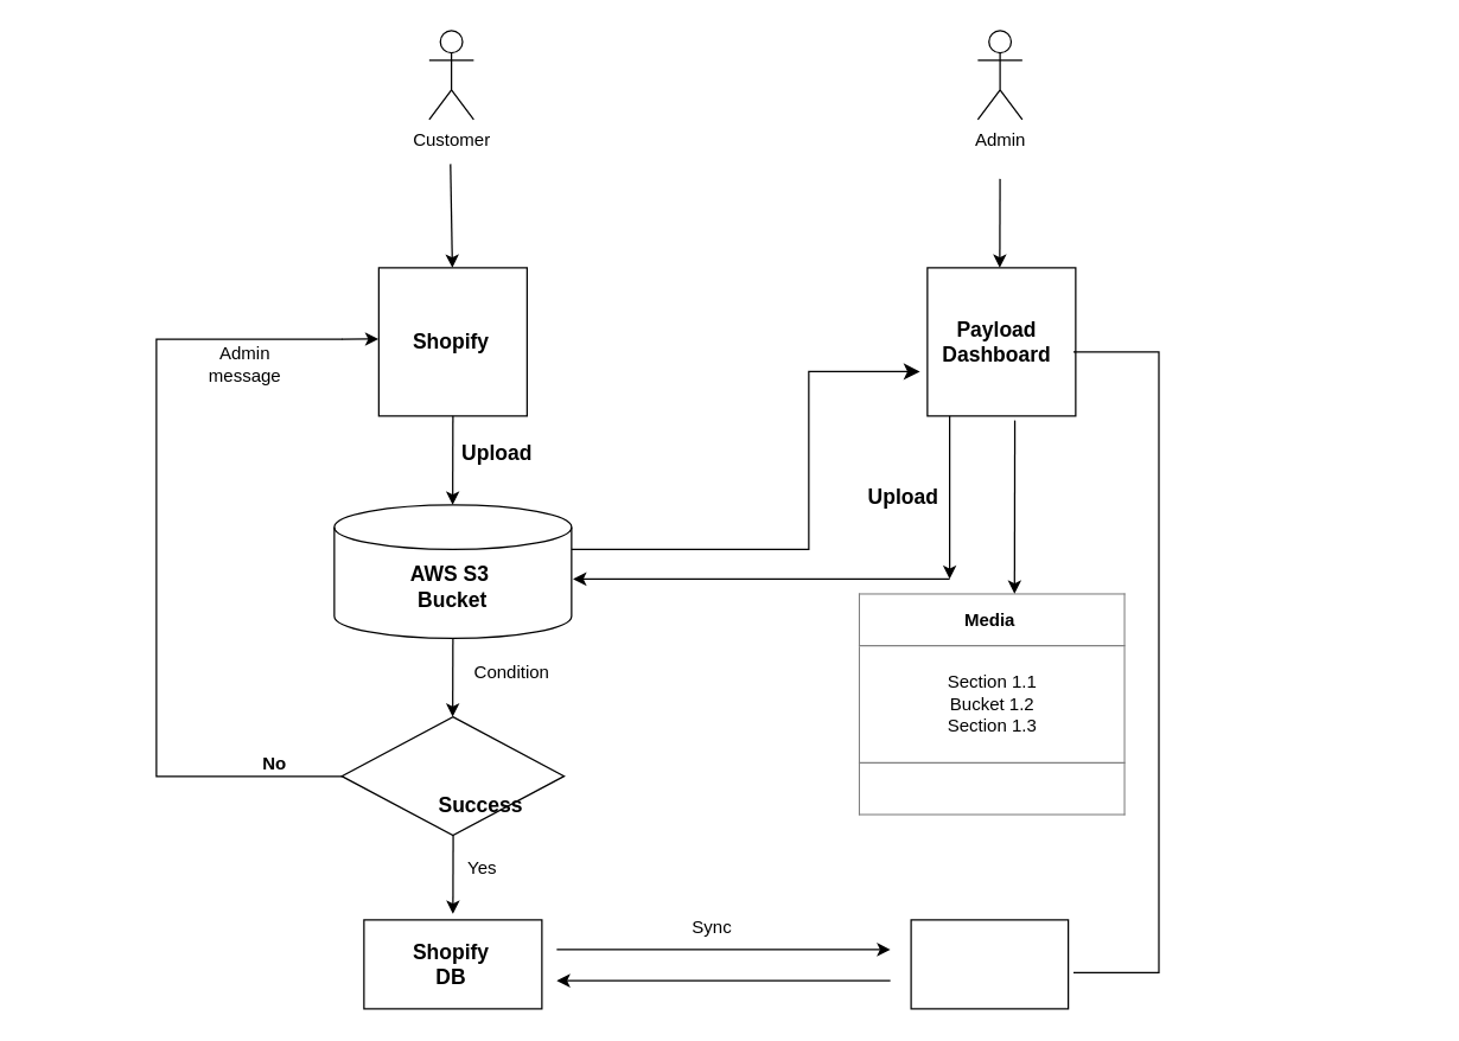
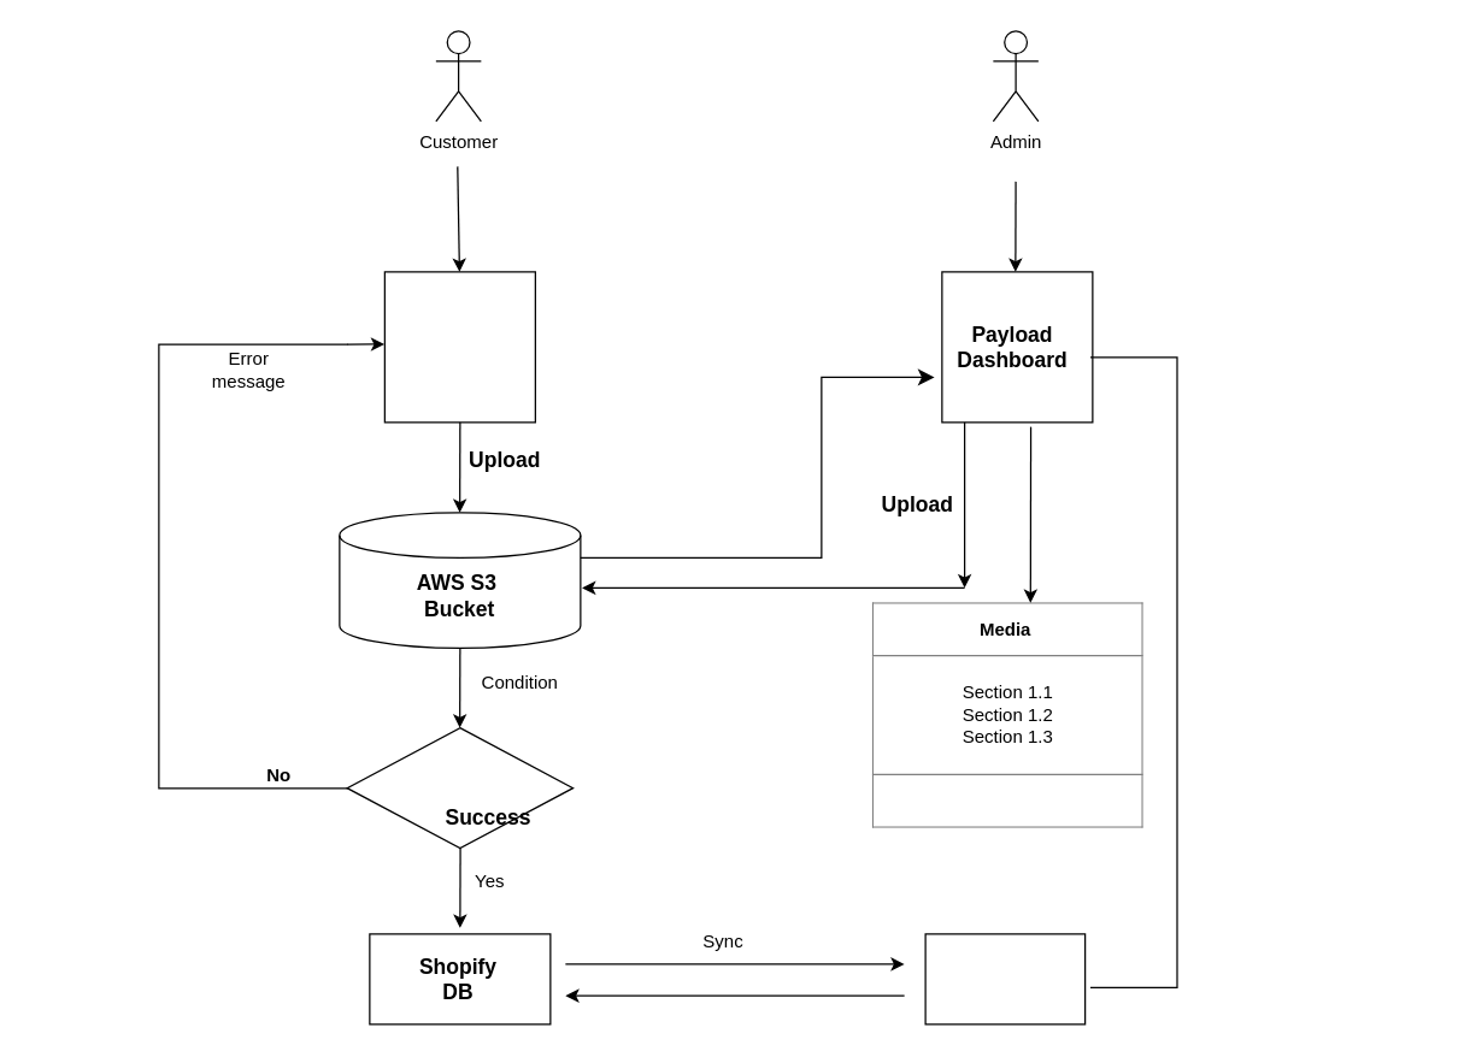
  <mxCell id="0" />
  <mxCell id="1" parent="0" />
  <mxCell id="2" value="Customer&lt;div&gt;&lt;br&gt;&lt;/div&gt;" style="shape=umlActor;verticalLabelPosition=bottom;verticalAlign=top;html=1;outlineConnect=0;" vertex="1" parent="1"><mxGeometry x="288.99" y="20" width="30" height="60" as="geometry" /></mxCell>
  <mxCell id="3" value="" style="whiteSpace=wrap;html=1;aspect=fixed;" vertex="1" parent="1"><mxGeometry x="254.99" y="180" width="100" height="100" as="geometry" /></mxCell>
- <mxCell id="4" value="&lt;font style=&quot;font-size: 14px;&quot;&gt;&lt;b&gt;Shopify&lt;/b&gt;&lt;/font&gt;" style="text;html=1;align=center;verticalAlign=middle;whiteSpace=wrap;rounded=0;" vertex="1" parent="1"><mxGeometry x="273.99" y="215" width="60" height="30" as="geometry" /></mxCell>
  <mxCell id="5" value="" style="shape=cylinder3;whiteSpace=wrap;html=1;boundedLbl=1;backgroundOutline=1;size=15;" vertex="1" parent="1"><mxGeometry x="224.99" y="340" width="160" height="90" as="geometry" /></mxCell>
  <mxCell id="6" value="&lt;span style=&quot;font-size: 14px;&quot;&gt;&lt;b&gt;AWS S3&amp;nbsp;&lt;br&gt;Bucket&lt;/b&gt;&lt;/span&gt;" style="text;html=1;align=center;verticalAlign=middle;whiteSpace=wrap;rounded=0;" vertex="1" parent="1"><mxGeometry x="274.99" y="380" width="60" height="30" as="geometry" /></mxCell>
  <mxCell id="7" value="&lt;font style=&quot;font-size: 14px;&quot;&gt;&lt;b&gt;Upload&lt;/b&gt;&lt;/font&gt;" style="text;html=1;align=center;verticalAlign=middle;whiteSpace=wrap;rounded=0;" vertex="1" parent="1"><mxGeometry x="304.99" y="290" width="60" height="30" as="geometry" /></mxCell>
  <mxCell id="8" value="&lt;font style=&quot;font-size: 12px;&quot;&gt;Condition&lt;/font&gt;" style="text;html=1;align=center;verticalAlign=middle;whiteSpace=wrap;rounded=0;" vertex="1" parent="1"><mxGeometry x="314.99" y="438.13" width="60" height="30" as="geometry" /></mxCell>
  <mxCell id="9" value="" style="rhombus;whiteSpace=wrap;html=1;" vertex="1" parent="1"><mxGeometry x="229.99" y="483" width="150" height="80" as="geometry" /></mxCell>
  <mxCell id="10" value="&lt;font style=&quot;font-size: 14px;&quot;&gt;&lt;b&gt;Success&lt;/b&gt;&lt;/font&gt;" style="text;html=1;align=center;verticalAlign=middle;whiteSpace=wrap;rounded=0;" vertex="1" parent="1"><mxGeometry x="293.99" y="528" width="60" height="30" as="geometry" /></mxCell>
  <mxCell id="11" value="" style="shape=partialRectangle;whiteSpace=wrap;html=1;bottom=1;right=1;left=1;top=0;fillColor=none;routingCenterX=-0.5;rotation=90;" vertex="1" parent="1"><mxGeometry x="20" y="313.13" width="294.99" height="125" as="geometry" /></mxCell>
  <mxCell id="12" value="" style="endArrow=classic;html=1;rounded=0;exitX=0;exitY=0;exitDx=0;exitDy=0;entryX=-0.002;entryY=0.48;entryDx=0;entryDy=0;entryPerimeter=0;" edge="1" parent="1" source="11" target="3"><mxGeometry width="50" height="50" relative="1" as="geometry"><mxPoint x="144.99" y="400" as="sourcePoint" /><mxPoint x="194.99" y="350" as="targetPoint" /></mxGeometry></mxCell>
  <mxCell id="13" value="" style="endArrow=classic;html=1;rounded=0;" edge="1" parent="1"><mxGeometry width="50" height="50" relative="1" as="geometry"><mxPoint x="303.34" y="110" as="sourcePoint" /><mxPoint x="304.63" y="180" as="targetPoint" /></mxGeometry></mxCell>
  <mxCell id="14" value="" style="endArrow=classic;html=1;rounded=0;" edge="1" parent="1"><mxGeometry width="50" height="50" relative="1" as="geometry"><mxPoint x="304.99" y="280" as="sourcePoint" /><mxPoint x="304.81" y="340" as="targetPoint" /></mxGeometry></mxCell>
  <mxCell id="15" value="" style="endArrow=classic;html=1;rounded=0;" edge="1" parent="1"><mxGeometry width="50" height="50" relative="1" as="geometry"><mxPoint x="304.99" y="430" as="sourcePoint" /><mxPoint x="304.82" y="483" as="targetPoint" /></mxGeometry></mxCell>
  <mxCell id="16" value="" style="endArrow=classic;html=1;rounded=0;" edge="1" parent="1"><mxGeometry width="50" height="50" relative="1" as="geometry"><mxPoint x="305.16" y="563" as="sourcePoint" /><mxPoint x="304.99" y="616" as="targetPoint" /></mxGeometry></mxCell>
  <mxCell id="17" value="&lt;font style=&quot;font-size: 12px;&quot;&gt;Yes&lt;/font&gt;" style="text;html=1;align=center;verticalAlign=middle;whiteSpace=wrap;rounded=0;" vertex="1" parent="1"><mxGeometry x="304.99" y="570" width="40" height="30" as="geometry" /></mxCell>
  <mxCell id="18" value="&lt;b&gt;No&lt;/b&gt;" style="text;html=1;align=center;verticalAlign=middle;whiteSpace=wrap;rounded=0;" vertex="1" parent="1"><mxGeometry x="154.99" y="500" width="60" height="30" as="geometry" /></mxCell>
- <mxCell id="19" value="&lt;font style=&quot;font-size: 12px;&quot;&gt;Admin message&lt;/font&gt;" style="text;html=1;align=center;verticalAlign=middle;whiteSpace=wrap;rounded=0;" vertex="1" parent="1"><mxGeometry x="134.99" y="230" width="60" height="30" as="geometry" /></mxCell>
+ <mxCell id="19" value="&lt;font style=&quot;font-size: 12px;&quot;&gt;Error message&lt;/font&gt;" style="text;html=1;align=center;verticalAlign=middle;whiteSpace=wrap;rounded=0;" vertex="1" parent="1"><mxGeometry x="134.99" y="230" width="60" height="30" as="geometry" /></mxCell>
  <mxCell id="20" value="" style="rounded=0;whiteSpace=wrap;html=1;" vertex="1" parent="1"><mxGeometry x="244.99" y="620" width="120" height="60" as="geometry" /></mxCell>
  <mxCell id="21" value="&lt;font style=&quot;font-size: 14px;&quot;&gt;&lt;b&gt;Shopify DB&lt;/b&gt;&lt;/font&gt;" style="text;html=1;align=center;verticalAlign=middle;whiteSpace=wrap;rounded=0;" vertex="1" parent="1"><mxGeometry x="273.99" y="635" width="60" height="30" as="geometry" /></mxCell>
  <mxCell id="22" value="&lt;div&gt;Admin&lt;/div&gt;" style="shape=umlActor;verticalLabelPosition=bottom;verticalAlign=top;html=1;outlineConnect=0;" vertex="1" parent="1"><mxGeometry x="658.99" y="20" width="30" height="60" as="geometry" /></mxCell>
  <mxCell id="23" value="" style="whiteSpace=wrap;html=1;aspect=fixed;" vertex="1" parent="1"><mxGeometry x="624.99" y="180" width="100" height="100" as="geometry" /></mxCell>
  <mxCell id="24" value="&lt;font style=&quot;font-size: 14px;&quot;&gt;&lt;b&gt;Payload&lt;/b&gt;&lt;/font&gt;&lt;div&gt;&lt;font style=&quot;font-size: 14px;&quot;&gt;&lt;b&gt;Dashboard&lt;/b&gt;&lt;/font&gt;&lt;/div&gt;" style="text;html=1;align=center;verticalAlign=middle;whiteSpace=wrap;rounded=0;" vertex="1" parent="1"><mxGeometry x="640" y="215" width="63.99" height="30" as="geometry" /></mxCell>
  <mxCell id="25" value="&lt;font style=&quot;font-size: 14px;&quot;&gt;&lt;b&gt;Upload&lt;/b&gt;&lt;/font&gt;" style="text;html=1;align=center;verticalAlign=middle;whiteSpace=wrap;rounded=0;" vertex="1" parent="1"><mxGeometry x="578.99" y="320" width="60" height="30" as="geometry" /></mxCell>
  <mxCell id="26" value="" style="endArrow=classic;html=1;rounded=0;" edge="1" parent="1"><mxGeometry width="50" height="50" relative="1" as="geometry"><mxPoint x="639.99" y="280" as="sourcePoint" /><mxPoint x="640" y="390" as="targetPoint" /></mxGeometry></mxCell>
  <mxCell id="27" value="" style="endArrow=classic;html=1;rounded=0;" edge="1" parent="1"><mxGeometry width="50" height="50" relative="1" as="geometry"><mxPoint x="673.97" y="120" as="sourcePoint" /><mxPoint x="673.79" y="180" as="targetPoint" /></mxGeometry></mxCell>
  <mxCell id="28" value="" style="endArrow=classic;html=1;rounded=0;" edge="1" parent="1"><mxGeometry width="50" height="50" relative="1" as="geometry"><mxPoint x="640" y="390" as="sourcePoint" /><mxPoint x="386" y="390" as="targetPoint" /></mxGeometry></mxCell>
  <mxCell id="29" value="" style="rounded=0;whiteSpace=wrap;html=1;" vertex="1" parent="1"><mxGeometry x="613.99" y="620" width="106.01" height="60" as="geometry" /></mxCell>
  <mxCell id="30" value="" style="endArrow=classic;html=1;rounded=0;" edge="1" parent="1"><mxGeometry width="50" height="50" relative="1" as="geometry"><mxPoint x="374.99" y="640" as="sourcePoint" /><mxPoint x="600" y="640" as="targetPoint" /></mxGeometry></mxCell>
  <mxCell id="31" value="" style="endArrow=classic;html=1;rounded=0;" edge="1" parent="1"><mxGeometry width="50" height="50" relative="1" as="geometry"><mxPoint x="600" y="661" as="sourcePoint" /><mxPoint x="375" y="661" as="targetPoint" /></mxGeometry></mxCell>
  <mxCell id="32" value="&lt;font style=&quot;font-size: 12px;&quot;&gt;Sync&lt;/font&gt;" style="text;html=1;align=center;verticalAlign=middle;whiteSpace=wrap;rounded=0;" vertex="1" parent="1"><mxGeometry x="450" y="610" width="60" height="30" as="geometry" /></mxCell>
  <mxCell id="33" value="" style="shape=partialRectangle;whiteSpace=wrap;html=1;bottom=1;right=1;left=1;top=0;fillColor=none;routingCenterX=-0.5;rotation=-90;" vertex="1" parent="1"><mxGeometry x="543.14" y="417.74" width="418.81" height="57.12" as="geometry" /></mxCell>
  <mxCell id="34" value="" style="edgeStyle=elbowEdgeStyle;elbow=horizontal;endArrow=classic;html=1;curved=0;rounded=0;endSize=8;startSize=8;" edge="1" parent="1"><mxGeometry width="50" height="50" relative="1" as="geometry"><mxPoint x="384.99" y="370" as="sourcePoint" /><mxPoint x="620" y="250" as="targetPoint" /><Array as="points"><mxPoint x="544.99" y="330" /></Array></mxGeometry></mxCell>
- <mxCell id="35" value="&lt;table border=&quot;1&quot; width=&quot;100%&quot; height=&quot;100%&quot; cellpadding=&quot;4&quot; style=&quot;width:100%;height:100%;border-collapse:collapse;&quot;&gt;&lt;tbody&gt;&lt;tr&gt;&lt;th align=&quot;center&quot;&gt;Media&amp;nbsp;&lt;/th&gt;&lt;/tr&gt;&lt;tr&gt;&lt;td align=&quot;center&quot;&gt;Section 1.1&lt;br&gt;Bucket 1.2&lt;br&gt;Section 1.3&lt;/td&gt;&lt;/tr&gt;&lt;tr&gt;&lt;td align=&quot;center&quot;&gt;&lt;br&gt;&lt;/td&gt;&lt;/tr&gt;&lt;/tbody&gt;&lt;/table&gt;" style="text;html=1;whiteSpace=wrap;strokeColor=none;fillColor=none;overflow=fill;" vertex="1" parent="1"><mxGeometry x="578.99" y="400" width="180" height="150" as="geometry" /></mxCell>
+ <mxCell id="35" value="&lt;table border=&quot;1&quot; width=&quot;100%&quot; height=&quot;100%&quot; cellpadding=&quot;4&quot; style=&quot;width:100%;height:100%;border-collapse:collapse;&quot;&gt;&lt;tbody&gt;&lt;tr&gt;&lt;th align=&quot;center&quot;&gt;Media&amp;nbsp;&lt;/th&gt;&lt;/tr&gt;&lt;tr&gt;&lt;td align=&quot;center&quot;&gt;Section 1.1&lt;br&gt;Section 1.2&lt;br&gt;Section 1.3&lt;/td&gt;&lt;/tr&gt;&lt;tr&gt;&lt;td align=&quot;center&quot;&gt;&lt;br&gt;&lt;/td&gt;&lt;/tr&gt;&lt;/tbody&gt;&lt;/table&gt;" style="text;html=1;whiteSpace=wrap;strokeColor=none;fillColor=none;overflow=fill;" vertex="1" parent="1"><mxGeometry x="578.99" y="400" width="180" height="150" as="geometry" /></mxCell>
  <mxCell id="36" value="" style="endArrow=classic;html=1;rounded=0;entryX=0.582;entryY=0;entryDx=0;entryDy=0;entryPerimeter=0;" edge="1" parent="1" target="35"><mxGeometry width="50" height="50" relative="1" as="geometry"><mxPoint x="683.97" y="283" as="sourcePoint" /><mxPoint x="683.79" y="343" as="targetPoint" /></mxGeometry></mxCell>
